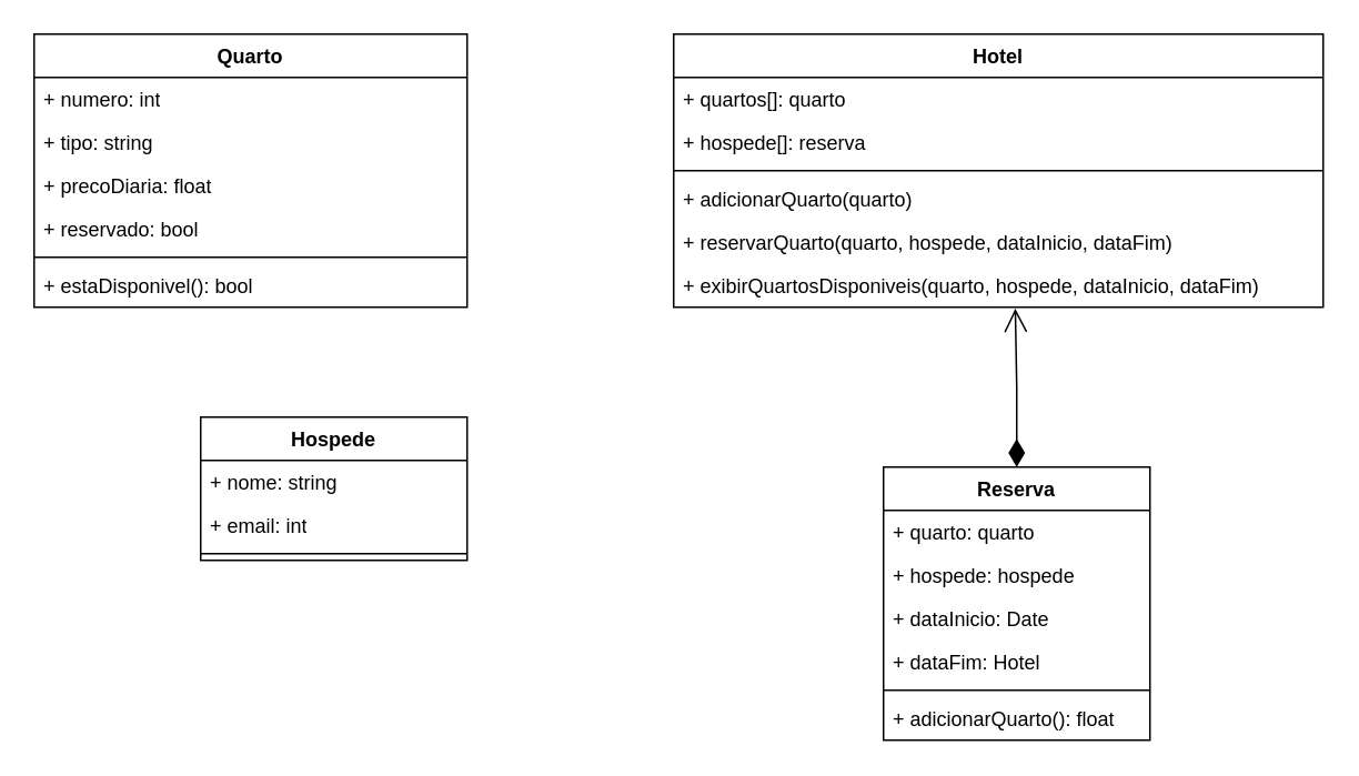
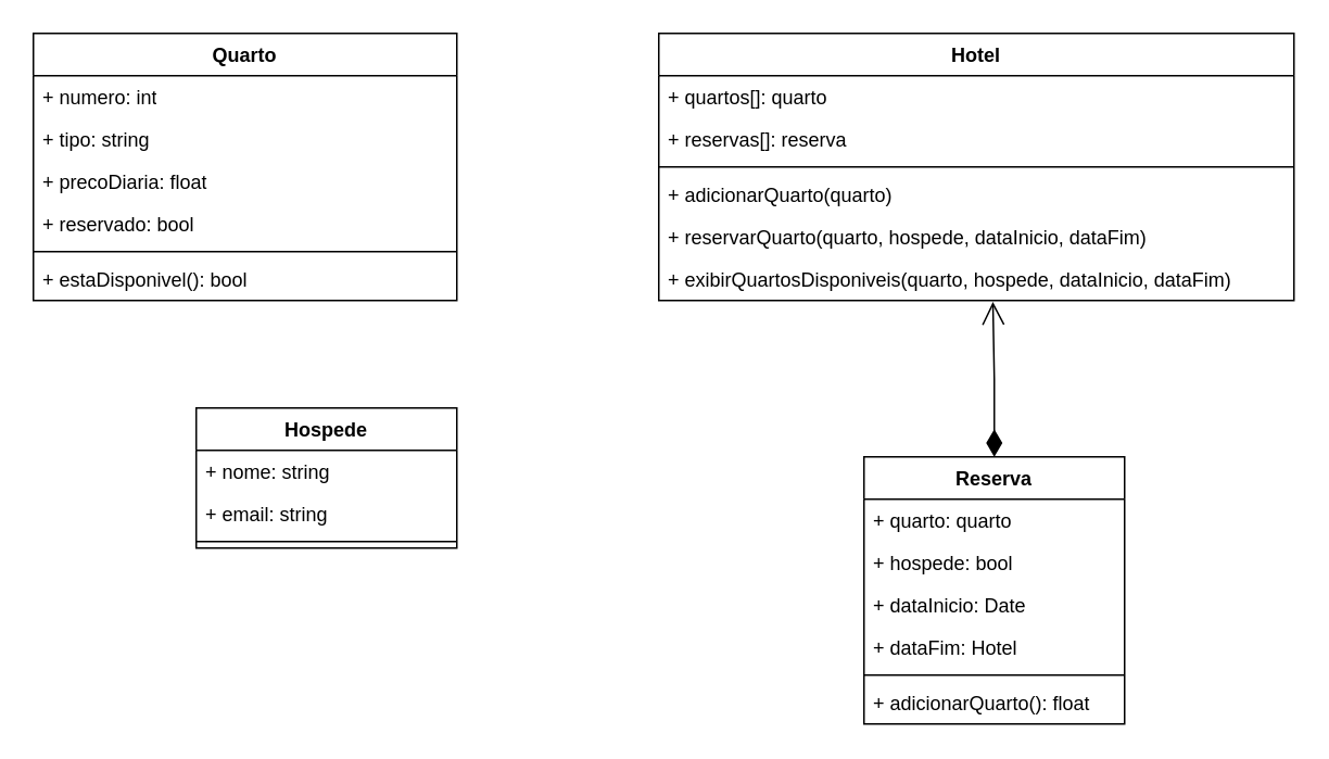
  <mxCell id="0" />
  <mxCell id="1" parent="0" />
  <mxCell id="2" value="Quarto" style="swimlane;fontStyle=1;align=center;verticalAlign=top;childLayout=stackLayout;horizontal=1;startSize=26;horizontalStack=0;resizeParent=1;resizeParentMax=0;resizeLast=0;collapsible=1;marginBottom=0;whiteSpace=wrap;html=1;" parent="1" vertex="1"><mxGeometry x="20" y="20" width="260" height="164" as="geometry" /></mxCell>
  <mxCell id="3" value="+ numero: int" style="text;strokeColor=none;fillColor=none;align=left;verticalAlign=top;spacingLeft=4;spacingRight=4;overflow=hidden;rotatable=0;points=[[0,0.5],[1,0.5]];portConstraint=eastwest;whiteSpace=wrap;html=1;" parent="2" vertex="1"><mxGeometry y="26" width="260" height="26" as="geometry" /></mxCell>
  <mxCell id="4" value="+ tipo: string" style="text;strokeColor=none;fillColor=none;align=left;verticalAlign=top;spacingLeft=4;spacingRight=4;overflow=hidden;rotatable=0;points=[[0,0.5],[1,0.5]];portConstraint=eastwest;whiteSpace=wrap;html=1;" parent="2" vertex="1"><mxGeometry y="52" width="260" height="26" as="geometry" /></mxCell>
  <mxCell id="5" value="+ precoDiaria: float" style="text;strokeColor=none;fillColor=none;align=left;verticalAlign=top;spacingLeft=4;spacingRight=4;overflow=hidden;rotatable=0;points=[[0,0.5],[1,0.5]];portConstraint=eastwest;whiteSpace=wrap;html=1;" parent="2" vertex="1"><mxGeometry y="78" width="260" height="26" as="geometry" /></mxCell>
  <mxCell id="6" value="+ reservado: bool" style="text;strokeColor=none;fillColor=none;align=left;verticalAlign=top;spacingLeft=4;spacingRight=4;overflow=hidden;rotatable=0;points=[[0,0.5],[1,0.5]];portConstraint=eastwest;whiteSpace=wrap;html=1;" parent="2" vertex="1"><mxGeometry y="104" width="260" height="26" as="geometry" /></mxCell>
  <mxCell id="7" value="" style="line;strokeWidth=1;fillColor=none;align=left;verticalAlign=middle;spacingTop=-1;spacingLeft=3;spacingRight=3;rotatable=0;labelPosition=right;points=[];portConstraint=eastwest;strokeColor=inherit;" parent="2" vertex="1"><mxGeometry y="130" width="260" height="8" as="geometry" /></mxCell>
  <mxCell id="8" value="+ estaDisponivel(): bool" style="text;strokeColor=none;fillColor=none;align=left;verticalAlign=top;spacingLeft=4;spacingRight=4;overflow=hidden;rotatable=0;points=[[0,0.5],[1,0.5]];portConstraint=eastwest;whiteSpace=wrap;html=1;" parent="2" vertex="1"><mxGeometry y="138" width="260" height="26" as="geometry" /></mxCell>
  <mxCell id="9" value="Hospede" style="swimlane;fontStyle=1;align=center;verticalAlign=top;childLayout=stackLayout;horizontal=1;startSize=26;horizontalStack=0;resizeParent=1;resizeParentMax=0;resizeLast=0;collapsible=1;marginBottom=0;whiteSpace=wrap;html=1;" parent="1" vertex="1"><mxGeometry x="120" y="250" width="160" height="86" as="geometry" /></mxCell>
  <mxCell id="10" value="+ nome: string" style="text;strokeColor=none;fillColor=none;align=left;verticalAlign=top;spacingLeft=4;spacingRight=4;overflow=hidden;rotatable=0;points=[[0,0.5],[1,0.5]];portConstraint=eastwest;whiteSpace=wrap;html=1;" parent="9" vertex="1"><mxGeometry y="26" width="160" height="26" as="geometry" /></mxCell>
- <mxCell id="11" value="+ email: int" style="text;strokeColor=none;fillColor=none;align=left;verticalAlign=top;spacingLeft=4;spacingRight=4;overflow=hidden;rotatable=0;points=[[0,0.5],[1,0.5]];portConstraint=eastwest;whiteSpace=wrap;html=1;" parent="9" vertex="1"><mxGeometry y="52" width="160" height="26" as="geometry" /></mxCell>
+ <mxCell id="11" value="+ email: string" style="text;strokeColor=none;fillColor=none;align=left;verticalAlign=top;spacingLeft=4;spacingRight=4;overflow=hidden;rotatable=0;points=[[0,0.5],[1,0.5]];portConstraint=eastwest;whiteSpace=wrap;html=1;" parent="9" vertex="1"><mxGeometry y="52" width="160" height="26" as="geometry" /></mxCell>
  <mxCell id="12" value="" style="line;strokeWidth=1;fillColor=none;align=left;verticalAlign=middle;spacingTop=-1;spacingLeft=3;spacingRight=3;rotatable=0;labelPosition=right;points=[];portConstraint=eastwest;strokeColor=inherit;" parent="9" vertex="1"><mxGeometry y="78" width="160" height="8" as="geometry" /></mxCell>
  <mxCell id="13" value="&lt;div&gt;Hotel&lt;/div&gt;&lt;div&gt;&lt;br&gt;&lt;/div&gt;" style="swimlane;fontStyle=1;align=center;verticalAlign=top;childLayout=stackLayout;horizontal=1;startSize=26;horizontalStack=0;resizeParent=1;resizeParentMax=0;resizeLast=0;collapsible=1;marginBottom=0;whiteSpace=wrap;html=1;" parent="1" vertex="1"><mxGeometry x="404" y="20" width="390" height="164" as="geometry" /></mxCell>
  <mxCell id="14" value="+ quartos[]: quarto" style="text;strokeColor=none;fillColor=none;align=left;verticalAlign=top;spacingLeft=4;spacingRight=4;overflow=hidden;rotatable=0;points=[[0,0.5],[1,0.5]];portConstraint=eastwest;whiteSpace=wrap;html=1;" parent="13" vertex="1"><mxGeometry y="26" width="390" height="26" as="geometry" /></mxCell>
- <mxCell id="15" value="+ hospede[]: reserva" style="text;strokeColor=none;fillColor=none;align=left;verticalAlign=top;spacingLeft=4;spacingRight=4;overflow=hidden;rotatable=0;points=[[0,0.5],[1,0.5]];portConstraint=eastwest;whiteSpace=wrap;html=1;" parent="13" vertex="1"><mxGeometry y="52" width="390" height="26" as="geometry" /></mxCell>
+ <mxCell id="15" value="+ reservas[]: reserva" style="text;strokeColor=none;fillColor=none;align=left;verticalAlign=top;spacingLeft=4;spacingRight=4;overflow=hidden;rotatable=0;points=[[0,0.5],[1,0.5]];portConstraint=eastwest;whiteSpace=wrap;html=1;" parent="13" vertex="1"><mxGeometry y="52" width="390" height="26" as="geometry" /></mxCell>
  <mxCell id="16" value="" style="line;strokeWidth=1;fillColor=none;align=left;verticalAlign=middle;spacingTop=-1;spacingLeft=3;spacingRight=3;rotatable=0;labelPosition=right;points=[];portConstraint=eastwest;strokeColor=inherit;" parent="13" vertex="1"><mxGeometry y="78" width="390" height="8" as="geometry" /></mxCell>
  <mxCell id="17" value="+ adicionarQuarto(quarto)" style="text;strokeColor=none;fillColor=none;align=left;verticalAlign=top;spacingLeft=4;spacingRight=4;overflow=hidden;rotatable=0;points=[[0,0.5],[1,0.5]];portConstraint=eastwest;whiteSpace=wrap;html=1;" parent="13" vertex="1"><mxGeometry y="86" width="390" height="26" as="geometry" /></mxCell>
  <mxCell id="18" value="+ reservarQuarto(quarto, hospede, dataInicio, dataFim)" style="text;strokeColor=none;fillColor=none;align=left;verticalAlign=top;spacingLeft=4;spacingRight=4;overflow=hidden;rotatable=0;points=[[0,0.5],[1,0.5]];portConstraint=eastwest;whiteSpace=wrap;html=1;" parent="13" vertex="1"><mxGeometry y="112" width="390" height="26" as="geometry" /></mxCell>
  <mxCell id="19" value="+ exibirQuartosDisponiveis(quarto, hospede, dataInicio, dataFim)" style="text;strokeColor=none;fillColor=none;align=left;verticalAlign=top;spacingLeft=4;spacingRight=4;overflow=hidden;rotatable=0;points=[[0,0.5],[1,0.5]];portConstraint=eastwest;whiteSpace=wrap;html=1;" parent="13" vertex="1"><mxGeometry y="138" width="390" height="26" as="geometry" /></mxCell>
  <mxCell id="20" value="Reserva" style="swimlane;fontStyle=1;align=center;verticalAlign=top;childLayout=stackLayout;horizontal=1;startSize=26;horizontalStack=0;resizeParent=1;resizeParentMax=0;resizeLast=0;collapsible=1;marginBottom=0;whiteSpace=wrap;html=1;" parent="1" vertex="1"><mxGeometry x="530" y="280" width="160" height="164" as="geometry" /></mxCell>
  <mxCell id="21" value="+ quarto: quarto" style="text;strokeColor=none;fillColor=none;align=left;verticalAlign=top;spacingLeft=4;spacingRight=4;overflow=hidden;rotatable=0;points=[[0,0.5],[1,0.5]];portConstraint=eastwest;whiteSpace=wrap;html=1;" parent="20" vertex="1"><mxGeometry y="26" width="160" height="26" as="geometry" /></mxCell>
- <mxCell id="22" value="+ hospede: hospede" style="text;strokeColor=none;fillColor=none;align=left;verticalAlign=top;spacingLeft=4;spacingRight=4;overflow=hidden;rotatable=0;points=[[0,0.5],[1,0.5]];portConstraint=eastwest;whiteSpace=wrap;html=1;" parent="20" vertex="1"><mxGeometry y="52" width="160" height="26" as="geometry" /></mxCell>
+ <mxCell id="22" value="+ hospede: bool" style="text;strokeColor=none;fillColor=none;align=left;verticalAlign=top;spacingLeft=4;spacingRight=4;overflow=hidden;rotatable=0;points=[[0,0.5],[1,0.5]];portConstraint=eastwest;whiteSpace=wrap;html=1;" parent="20" vertex="1"><mxGeometry y="52" width="160" height="26" as="geometry" /></mxCell>
  <mxCell id="23" value="+ dataInicio: Date" style="text;strokeColor=none;fillColor=none;align=left;verticalAlign=top;spacingLeft=4;spacingRight=4;overflow=hidden;rotatable=0;points=[[0,0.5],[1,0.5]];portConstraint=eastwest;whiteSpace=wrap;html=1;" parent="20" vertex="1"><mxGeometry y="78" width="160" height="26" as="geometry" /></mxCell>
  <mxCell id="24" value="+ dataFim: Hotel" style="text;strokeColor=none;fillColor=none;align=left;verticalAlign=top;spacingLeft=4;spacingRight=4;overflow=hidden;rotatable=0;points=[[0,0.5],[1,0.5]];portConstraint=eastwest;whiteSpace=wrap;html=1;" parent="20" vertex="1"><mxGeometry y="104" width="160" height="26" as="geometry" /></mxCell>
  <mxCell id="25" value="" style="line;strokeWidth=1;fillColor=none;align=left;verticalAlign=middle;spacingTop=-1;spacingLeft=3;spacingRight=3;rotatable=0;labelPosition=right;points=[];portConstraint=eastwest;strokeColor=inherit;" parent="20" vertex="1"><mxGeometry y="130" width="160" height="8" as="geometry" /></mxCell>
  <mxCell id="26" value="+ adicionarQuarto(): float" style="text;strokeColor=none;fillColor=none;align=left;verticalAlign=top;spacingLeft=4;spacingRight=4;overflow=hidden;rotatable=0;points=[[0,0.5],[1,0.5]];portConstraint=eastwest;whiteSpace=wrap;html=1;" parent="20" vertex="1"><mxGeometry y="138" width="160" height="26" as="geometry" /></mxCell>
  <mxCell id="27" value="" style="endArrow=open;html=1;endSize=12;startArrow=diamondThin;startSize=14;startFill=1;edgeStyle=orthogonalEdgeStyle;align=left;verticalAlign=bottom;rounded=0;entryX=0.526;entryY=1.029;entryDx=0;entryDy=0;entryPerimeter=0;exitX=0.5;exitY=0;exitDx=0;exitDy=0;" parent="1" source="20" target="19" edge="1"><mxGeometry x="-1" y="3" relative="1" as="geometry"><mxPoint x="570" y="241" as="sourcePoint" /><mxPoint x="690" y="241" as="targetPoint" /></mxGeometry></mxCell>
